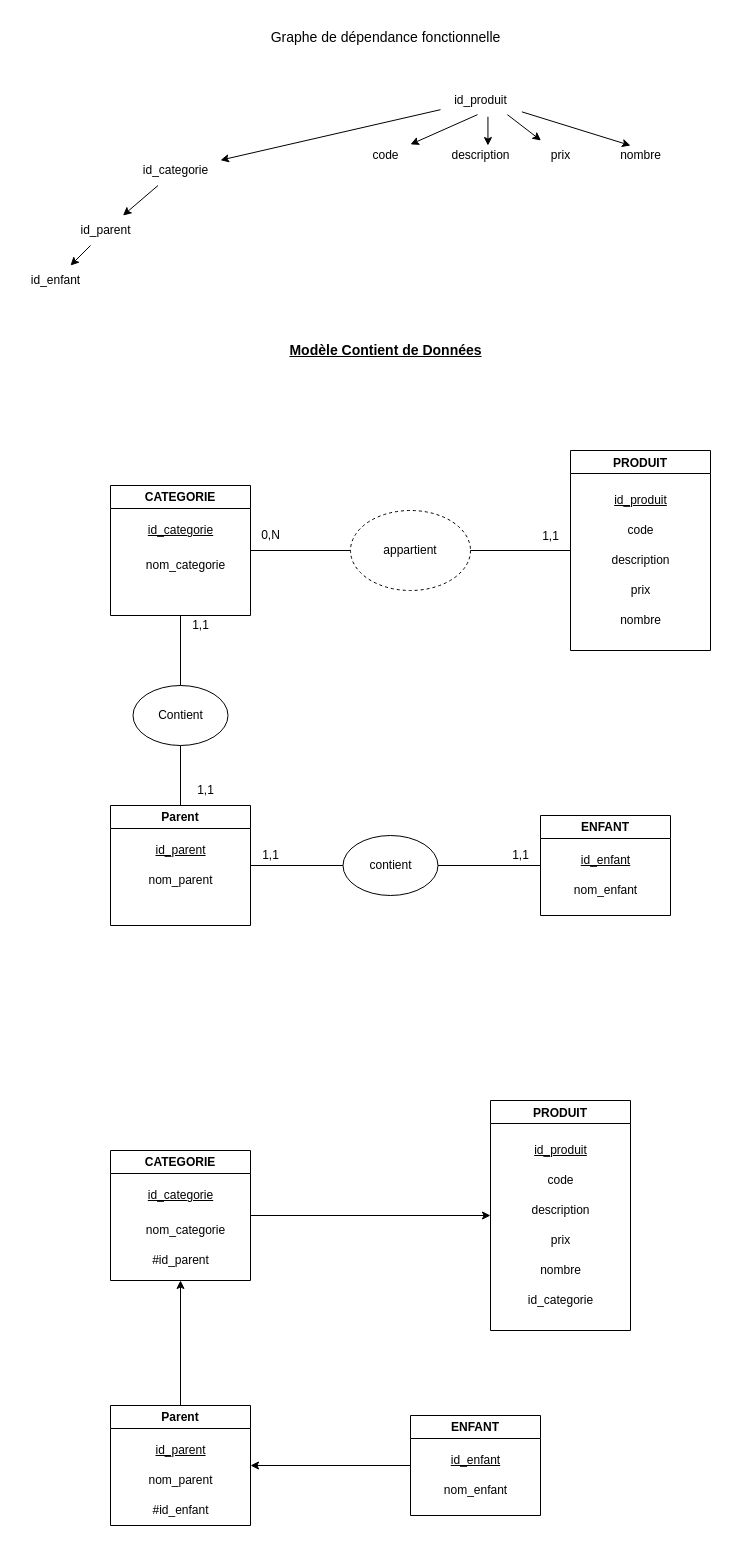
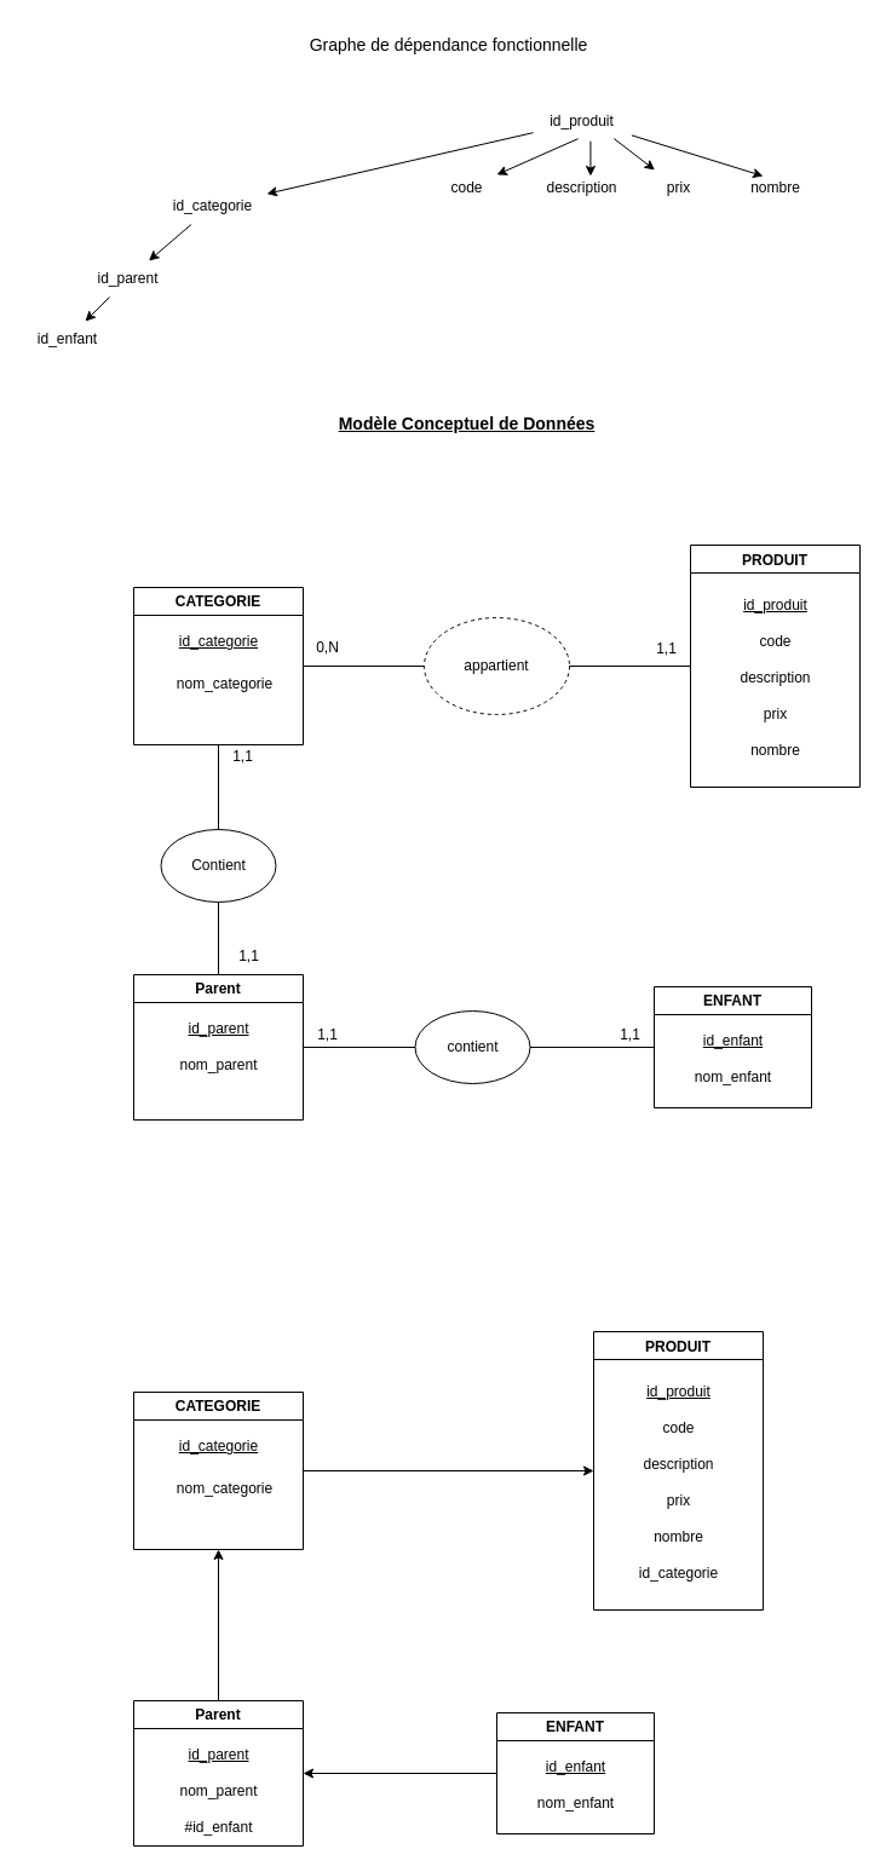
  <mxCell id="0" />
  <mxCell id="1" parent="0" />
- <mxCell id="2" value="&lt;span style=&quot;font-size: 14px;&quot;&gt;Graphe de dépendance fonctionnelle&lt;br&gt;&lt;br&gt;&lt;/span&gt;" style="text;html=1;align=center;verticalAlign=middle;resizable=0;points=[];autosize=1;strokeColor=none;fillColor=none;" vertex="1" parent="1"><mxGeometry x="260" y="20" width="250" height="50" as="geometry" /></mxCell>
- <mxCell id="3" value="&lt;b&gt;&lt;u&gt;Modèle Contient de Données&lt;/u&gt;&lt;/b&gt;" style="text;html=1;align=center;verticalAlign=middle;resizable=0;points=[];autosize=1;strokeColor=none;fillColor=none;fontSize=14;" vertex="1" parent="1"><mxGeometry x="265" y="335" width="240" height="30" as="geometry" /></mxCell>
+ <mxCell id="2" value="&lt;span style=&quot;font-size: 14px;&quot;&gt;Graphe de dépendance fonctionnelle&lt;br&gt;&lt;br&gt;&lt;/span&gt;" style="text;html=1;align=center;verticalAlign=middle;resizable=0;points=[];autosize=1;strokeColor=none;fillColor=none;" vertex="1" parent="1"><mxGeometry x="245" y="20" width="250" height="50" as="geometry" /></mxCell>
+ <mxCell id="3" value="&lt;b&gt;&lt;u&gt;Modèle Conceptuel de Données&lt;/u&gt;&lt;/b&gt;" style="text;html=1;align=center;verticalAlign=middle;resizable=0;points=[];autosize=1;strokeColor=none;fillColor=none;fontSize=14;" vertex="1" parent="1"><mxGeometry x="265" y="335" width="240" height="30" as="geometry" /></mxCell>
  <mxCell id="4" value="&lt;font style=&quot;font-size: 12px;&quot;&gt;PRODUIT&lt;/font&gt;" style="swimlane;whiteSpace=wrap;html=1;fontSize=14;" vertex="1" parent="1"><mxGeometry x="570" y="450" width="140" height="200" as="geometry" /></mxCell>
  <mxCell id="5" value="&lt;u&gt;id_produit&lt;/u&gt;" style="text;html=1;align=center;verticalAlign=middle;resizable=0;points=[];autosize=1;strokeColor=none;fillColor=none;fontSize=12;" vertex="1" parent="4"><mxGeometry x="30" y="35" width="80" height="30" as="geometry" /></mxCell>
  <mxCell id="6" value="code" style="text;html=1;align=center;verticalAlign=middle;resizable=0;points=[];autosize=1;strokeColor=none;fillColor=none;fontSize=12;" vertex="1" parent="4"><mxGeometry x="45" y="65" width="50" height="30" as="geometry" /></mxCell>
  <mxCell id="7" value="description" style="text;html=1;align=center;verticalAlign=middle;resizable=0;points=[];autosize=1;strokeColor=none;fillColor=none;fontSize=12;" vertex="1" parent="4"><mxGeometry x="30" y="95" width="80" height="30" as="geometry" /></mxCell>
  <mxCell id="8" value="prix" style="text;html=1;align=center;verticalAlign=middle;resizable=0;points=[];autosize=1;strokeColor=none;fillColor=none;fontSize=12;" vertex="1" parent="4"><mxGeometry x="50" y="125" width="40" height="30" as="geometry" /></mxCell>
  <mxCell id="9" value="nombre" style="text;html=1;align=center;verticalAlign=middle;resizable=0;points=[];autosize=1;strokeColor=none;fillColor=none;fontSize=12;" vertex="1" parent="4"><mxGeometry x="40" y="155" width="60" height="30" as="geometry" /></mxCell>
  <mxCell id="10" value="CATEGORIE" style="swimlane;whiteSpace=wrap;html=1;fontSize=12;" vertex="1" parent="1"><mxGeometry x="110" y="485" width="140" height="130" as="geometry" /></mxCell>
  <mxCell id="11" value="&lt;u&gt;id_categorie&lt;/u&gt;" style="text;html=1;align=center;verticalAlign=middle;resizable=0;points=[];autosize=1;strokeColor=none;fillColor=none;fontSize=12;" vertex="1" parent="10"><mxGeometry x="25" y="30" width="90" height="30" as="geometry" /></mxCell>
  <mxCell id="12" value="nom_categorie" style="text;html=1;align=center;verticalAlign=middle;resizable=0;points=[];autosize=1;strokeColor=none;fillColor=none;fontSize=12;" vertex="1" parent="10"><mxGeometry x="25" y="65" width="100" height="30" as="geometry" /></mxCell>
  <mxCell id="13" value="id_produit" style="text;html=1;align=center;verticalAlign=middle;resizable=0;points=[];autosize=1;strokeColor=none;fillColor=none;fontSize=12;" vertex="1" parent="1"><mxGeometry x="440" y="85" width="80" height="30" as="geometry" /></mxCell>
  <mxCell id="14" value="code" style="text;html=1;align=center;verticalAlign=middle;resizable=0;points=[];autosize=1;strokeColor=none;fillColor=none;fontSize=12;" vertex="1" parent="1"><mxGeometry x="360" y="140" width="50" height="30" as="geometry" /></mxCell>
  <mxCell id="15" value="description" style="text;html=1;align=center;verticalAlign=middle;resizable=0;points=[];autosize=1;strokeColor=none;fillColor=none;fontSize=12;" vertex="1" parent="1"><mxGeometry x="440" y="140" width="80" height="30" as="geometry" /></mxCell>
  <mxCell id="16" value="prix" style="text;html=1;align=center;verticalAlign=middle;resizable=0;points=[];autosize=1;strokeColor=none;fillColor=none;fontSize=12;" vertex="1" parent="1"><mxGeometry x="540" y="140" width="40" height="30" as="geometry" /></mxCell>
  <mxCell id="17" value="nombre" style="text;html=1;align=center;verticalAlign=middle;resizable=0;points=[];autosize=1;strokeColor=none;fillColor=none;fontSize=12;" vertex="1" parent="1"><mxGeometry x="610" y="140" width="60" height="30" as="geometry" /></mxCell>
  <mxCell id="18" value="id_categorie" style="text;html=1;align=center;verticalAlign=middle;resizable=0;points=[];autosize=1;strokeColor=none;fillColor=none;fontSize=12;" vertex="1" parent="1"><mxGeometry x="130" y="155" width="90" height="30" as="geometry" /></mxCell>
  <mxCell id="19" value="id_parent" style="text;html=1;align=center;verticalAlign=middle;resizable=0;points=[];autosize=1;strokeColor=none;fillColor=none;fontSize=12;" vertex="1" parent="1"><mxGeometry x="70" y="215" width="70" height="30" as="geometry" /></mxCell>
  <mxCell id="20" value="id_enfant" style="text;html=1;align=center;verticalAlign=middle;resizable=0;points=[];autosize=1;strokeColor=none;fillColor=none;fontSize=12;" vertex="1" parent="1"><mxGeometry x="20" y="265" width="70" height="30" as="geometry" /></mxCell>
  <mxCell id="21" value="" style="endArrow=classic;html=1;fontSize=12;exitX=0.463;exitY=0.972;exitDx=0;exitDy=0;exitPerimeter=0;" edge="1" parent="1" source="13" target="14"><mxGeometry width="50" height="50" relative="1" as="geometry"><mxPoint x="480" y="295" as="sourcePoint" /><mxPoint x="530" y="245" as="targetPoint" /></mxGeometry></mxCell>
  <mxCell id="22" value="" style="endArrow=classic;html=1;fontSize=12;exitX=0.593;exitY=1.041;exitDx=0;exitDy=0;exitPerimeter=0;entryX=0.593;entryY=0.167;entryDx=0;entryDy=0;entryPerimeter=0;" edge="1" parent="1" source="13" target="15"><mxGeometry width="50" height="50" relative="1" as="geometry"><mxPoint x="480" y="295" as="sourcePoint" /><mxPoint x="530" y="245" as="targetPoint" /></mxGeometry></mxCell>
  <mxCell id="23" value="" style="endArrow=classic;html=1;fontSize=12;exitX=0.836;exitY=0.972;exitDx=0;exitDy=0;exitPerimeter=0;" edge="1" parent="1" source="13" target="16"><mxGeometry width="50" height="50" relative="1" as="geometry"><mxPoint x="480" y="295" as="sourcePoint" /><mxPoint x="530" y="245" as="targetPoint" /></mxGeometry></mxCell>
  <mxCell id="24" value="" style="endArrow=classic;html=1;fontSize=12;exitX=1.018;exitY=0.879;exitDx=0;exitDy=0;exitPerimeter=0;" edge="1" parent="1" source="13"><mxGeometry width="50" height="50" relative="1" as="geometry"><mxPoint x="480" y="295" as="sourcePoint" /><mxPoint x="630" y="145" as="targetPoint" /></mxGeometry></mxCell>
  <mxCell id="25" value="" style="endArrow=classic;html=1;fontSize=12;" edge="1" parent="1" source="13" target="18"><mxGeometry width="50" height="50" relative="1" as="geometry"><mxPoint x="480" y="295" as="sourcePoint" /><mxPoint x="530" y="245" as="targetPoint" /></mxGeometry></mxCell>
  <mxCell id="26" value="" style="endArrow=classic;html=1;fontSize=12;" edge="1" parent="1" source="18" target="19"><mxGeometry width="50" height="50" relative="1" as="geometry"><mxPoint x="480" y="295" as="sourcePoint" /><mxPoint x="530" y="245" as="targetPoint" /></mxGeometry></mxCell>
  <mxCell id="27" value="" style="endArrow=classic;html=1;fontSize=12;" edge="1" parent="1" source="19" target="20"><mxGeometry width="50" height="50" relative="1" as="geometry"><mxPoint x="480" y="295" as="sourcePoint" /><mxPoint x="530" y="245" as="targetPoint" /></mxGeometry></mxCell>
  <mxCell id="28" value="appartient" style="ellipse;whiteSpace=wrap;html=1;fontSize=12;dashed=1;" vertex="1" parent="1"><mxGeometry x="350" y="510" width="120" height="80" as="geometry" /></mxCell>
  <mxCell id="29" value="Parent" style="swimlane;whiteSpace=wrap;html=1;fontSize=12;" vertex="1" parent="1"><mxGeometry x="110" y="805" width="140" height="120" as="geometry" /></mxCell>
  <mxCell id="30" value="nom_parent" style="text;html=1;align=center;verticalAlign=middle;resizable=0;points=[];autosize=1;strokeColor=none;fillColor=none;fontSize=12;" vertex="1" parent="29"><mxGeometry x="25" y="60" width="90" height="30" as="geometry" /></mxCell>
  <mxCell id="31" value="&lt;u&gt;id_parent&lt;/u&gt;" style="text;html=1;align=center;verticalAlign=middle;resizable=0;points=[];autosize=1;strokeColor=none;fillColor=none;fontSize=12;" vertex="1" parent="29"><mxGeometry x="35" y="30" width="70" height="30" as="geometry" /></mxCell>
  <mxCell id="32" value="Contient" style="ellipse;whiteSpace=wrap;html=1;fontSize=12;" vertex="1" parent="1"><mxGeometry x="132.5" y="685" width="95" height="60" as="geometry" /></mxCell>
  <mxCell id="33" value="ENFANT" style="swimlane;whiteSpace=wrap;html=1;fontSize=12;" vertex="1" parent="1"><mxGeometry x="540" y="815" width="130" height="100" as="geometry" /></mxCell>
  <mxCell id="34" value="&lt;u&gt;id_enfant&lt;/u&gt;" style="text;html=1;align=center;verticalAlign=middle;resizable=0;points=[];autosize=1;strokeColor=none;fillColor=none;fontSize=12;" vertex="1" parent="33"><mxGeometry x="30" y="30" width="70" height="30" as="geometry" /></mxCell>
  <mxCell id="35" value="nom_enfant" style="text;html=1;align=center;verticalAlign=middle;resizable=0;points=[];autosize=1;strokeColor=none;fillColor=none;fontSize=12;" vertex="1" parent="33"><mxGeometry x="20" y="60" width="90" height="30" as="geometry" /></mxCell>
  <mxCell id="36" value="contient" style="ellipse;whiteSpace=wrap;html=1;fontSize=12;" vertex="1" parent="1"><mxGeometry x="342.5" y="835" width="95" height="60" as="geometry" /></mxCell>
  <mxCell id="37" value="" style="endArrow=none;html=1;fontSize=12;entryX=0.5;entryY=1;entryDx=0;entryDy=0;exitX=0.5;exitY=0;exitDx=0;exitDy=0;" edge="1" parent="1" source="32" target="10"><mxGeometry width="50" height="50" relative="1" as="geometry"><mxPoint x="480" y="1015" as="sourcePoint" /><mxPoint x="530" y="965" as="targetPoint" /></mxGeometry></mxCell>
  <mxCell id="38" value="" style="endArrow=none;html=1;fontSize=12;entryX=0.5;entryY=1;entryDx=0;entryDy=0;exitX=0.5;exitY=0;exitDx=0;exitDy=0;" edge="1" parent="1" source="29" target="32"><mxGeometry width="50" height="50" relative="1" as="geometry"><mxPoint x="480" y="1015" as="sourcePoint" /><mxPoint x="530" y="965" as="targetPoint" /></mxGeometry></mxCell>
  <mxCell id="39" value="" style="endArrow=none;html=1;fontSize=12;entryX=0;entryY=0.5;entryDx=0;entryDy=0;exitX=1;exitY=0.5;exitDx=0;exitDy=0;" edge="1" parent="1" source="36" target="33"><mxGeometry width="50" height="50" relative="1" as="geometry"><mxPoint x="480" y="1015" as="sourcePoint" /><mxPoint x="530" y="965" as="targetPoint" /></mxGeometry></mxCell>
  <mxCell id="40" value="" style="endArrow=none;html=1;fontSize=12;entryX=1;entryY=0.5;entryDx=0;entryDy=0;exitX=0;exitY=0.5;exitDx=0;exitDy=0;" edge="1" parent="1" source="36" target="29"><mxGeometry width="50" height="50" relative="1" as="geometry"><mxPoint x="480" y="1015" as="sourcePoint" /><mxPoint x="530" y="965" as="targetPoint" /></mxGeometry></mxCell>
  <mxCell id="41" value="" style="endArrow=none;html=1;fontSize=12;exitX=1;exitY=0.5;exitDx=0;exitDy=0;entryX=0;entryY=0.5;entryDx=0;entryDy=0;" edge="1" parent="1" source="10" target="28"><mxGeometry width="50" height="50" relative="1" as="geometry"><mxPoint x="300" y="835" as="sourcePoint" /><mxPoint x="350" y="785" as="targetPoint" /></mxGeometry></mxCell>
  <mxCell id="42" value="" style="endArrow=none;html=1;fontSize=12;exitX=1;exitY=0.5;exitDx=0;exitDy=0;entryX=0;entryY=0.5;entryDx=0;entryDy=0;" edge="1" parent="1" source="28" target="4"><mxGeometry width="50" height="50" relative="1" as="geometry"><mxPoint x="480" y="915" as="sourcePoint" /><mxPoint x="530" y="800" as="targetPoint" /></mxGeometry></mxCell>
  <mxCell id="43" value="&lt;font style=&quot;font-size: 12px;&quot;&gt;PRODUIT&lt;/font&gt;" style="swimlane;whiteSpace=wrap;html=1;fontSize=14;" vertex="1" parent="1"><mxGeometry x="490" y="1100" width="140" height="230" as="geometry" /></mxCell>
  <mxCell id="44" value="&lt;u&gt;id_produit&lt;/u&gt;" style="text;html=1;align=center;verticalAlign=middle;resizable=0;points=[];autosize=1;strokeColor=none;fillColor=none;fontSize=12;" vertex="1" parent="43"><mxGeometry x="30" y="35" width="80" height="30" as="geometry" /></mxCell>
  <mxCell id="45" value="code" style="text;html=1;align=center;verticalAlign=middle;resizable=0;points=[];autosize=1;strokeColor=none;fillColor=none;fontSize=12;" vertex="1" parent="43"><mxGeometry x="45" y="65" width="50" height="30" as="geometry" /></mxCell>
  <mxCell id="46" value="description" style="text;html=1;align=center;verticalAlign=middle;resizable=0;points=[];autosize=1;strokeColor=none;fillColor=none;fontSize=12;" vertex="1" parent="43"><mxGeometry x="30" y="95" width="80" height="30" as="geometry" /></mxCell>
  <mxCell id="47" value="prix" style="text;html=1;align=center;verticalAlign=middle;resizable=0;points=[];autosize=1;strokeColor=none;fillColor=none;fontSize=12;" vertex="1" parent="43"><mxGeometry x="50" y="125" width="40" height="30" as="geometry" /></mxCell>
  <mxCell id="48" value="nombre" style="text;html=1;align=center;verticalAlign=middle;resizable=0;points=[];autosize=1;strokeColor=none;fillColor=none;fontSize=12;" vertex="1" parent="43"><mxGeometry x="40" y="155" width="60" height="30" as="geometry" /></mxCell>
  <mxCell id="49" value="id_categorie" style="text;html=1;align=center;verticalAlign=middle;resizable=0;points=[];autosize=1;strokeColor=none;fillColor=none;fontSize=12;" vertex="1" parent="43"><mxGeometry x="25" y="185" width="90" height="30" as="geometry" /></mxCell>
  <mxCell id="50" value="CATEGORIE" style="swimlane;whiteSpace=wrap;html=1;fontSize=12;" vertex="1" parent="1"><mxGeometry x="110" y="1150" width="140" height="130" as="geometry" /></mxCell>
  <mxCell id="51" value="&lt;u&gt;id_categorie&lt;/u&gt;" style="text;html=1;align=center;verticalAlign=middle;resizable=0;points=[];autosize=1;strokeColor=none;fillColor=none;fontSize=12;" vertex="1" parent="50"><mxGeometry x="25" y="30" width="90" height="30" as="geometry" /></mxCell>
  <mxCell id="52" value="nom_categorie" style="text;html=1;align=center;verticalAlign=middle;resizable=0;points=[];autosize=1;strokeColor=none;fillColor=none;fontSize=12;" vertex="1" parent="50"><mxGeometry x="25" y="65" width="100" height="30" as="geometry" /></mxCell>
- <mxCell id="53" value="#id_parent" style="text;html=1;align=center;verticalAlign=middle;resizable=0;points=[];autosize=1;strokeColor=none;fillColor=none;fontSize=12;" vertex="1" parent="50"><mxGeometry x="30" y="95" width="80" height="30" as="geometry" /></mxCell>
  <mxCell id="54" value="Parent" style="swimlane;whiteSpace=wrap;html=1;fontSize=12;" vertex="1" parent="1"><mxGeometry x="110" y="1405" width="140" height="120" as="geometry" /></mxCell>
  <mxCell id="55" value="nom_parent" style="text;html=1;align=center;verticalAlign=middle;resizable=0;points=[];autosize=1;strokeColor=none;fillColor=none;fontSize=12;" vertex="1" parent="54"><mxGeometry x="25" y="60" width="90" height="30" as="geometry" /></mxCell>
  <mxCell id="56" value="&lt;u&gt;id_parent&lt;/u&gt;" style="text;html=1;align=center;verticalAlign=middle;resizable=0;points=[];autosize=1;strokeColor=none;fillColor=none;fontSize=12;" vertex="1" parent="54"><mxGeometry x="35" y="30" width="70" height="30" as="geometry" /></mxCell>
  <mxCell id="57" value="#id_enfant" style="text;html=1;align=center;verticalAlign=middle;resizable=0;points=[];autosize=1;strokeColor=none;fillColor=none;fontSize=12;" vertex="1" parent="54"><mxGeometry x="30" y="90" width="80" height="30" as="geometry" /></mxCell>
  <mxCell id="58" value="ENFANT" style="swimlane;whiteSpace=wrap;html=1;fontSize=12;" vertex="1" parent="1"><mxGeometry x="410" y="1415" width="130" height="100" as="geometry" /></mxCell>
  <mxCell id="59" value="&lt;u&gt;id_enfant&lt;/u&gt;" style="text;html=1;align=center;verticalAlign=middle;resizable=0;points=[];autosize=1;strokeColor=none;fillColor=none;fontSize=12;" vertex="1" parent="58"><mxGeometry x="30" y="30" width="70" height="30" as="geometry" /></mxCell>
  <mxCell id="60" value="nom_enfant" style="text;html=1;align=center;verticalAlign=middle;resizable=0;points=[];autosize=1;strokeColor=none;fillColor=none;fontSize=12;" vertex="1" parent="58"><mxGeometry x="20" y="60" width="90" height="30" as="geometry" /></mxCell>
  <mxCell id="61" value="&lt;font style=&quot;font-size: 12px;&quot;&gt;1,1&lt;/font&gt;" style="text;html=1;align=center;verticalAlign=middle;resizable=0;points=[];autosize=1;strokeColor=none;fillColor=none;fontSize=14;" vertex="1" parent="1"><mxGeometry x="530" y="520" width="40" height="30" as="geometry" /></mxCell>
  <mxCell id="62" value="0,N" style="text;html=1;align=center;verticalAlign=middle;resizable=0;points=[];autosize=1;strokeColor=none;fillColor=none;fontSize=12;" vertex="1" parent="1"><mxGeometry x="250" y="520" width="40" height="30" as="geometry" /></mxCell>
  <mxCell id="63" value="1,1" style="text;html=1;align=center;verticalAlign=middle;resizable=0;points=[];autosize=1;strokeColor=none;fillColor=none;fontSize=12;" vertex="1" parent="1"><mxGeometry x="180" y="610" width="40" height="30" as="geometry" /></mxCell>
  <mxCell id="64" value="1,1" style="text;html=1;align=center;verticalAlign=middle;resizable=0;points=[];autosize=1;strokeColor=none;fillColor=none;fontSize=12;" vertex="1" parent="1"><mxGeometry x="185" y="775" width="40" height="30" as="geometry" /></mxCell>
  <mxCell id="65" value="1,1" style="text;html=1;align=center;verticalAlign=middle;resizable=0;points=[];autosize=1;strokeColor=none;fillColor=none;fontSize=12;" vertex="1" parent="1"><mxGeometry x="250" y="840" width="40" height="30" as="geometry" /></mxCell>
  <mxCell id="66" value="1,1" style="text;html=1;align=center;verticalAlign=middle;resizable=0;points=[];autosize=1;strokeColor=none;fillColor=none;fontSize=12;" vertex="1" parent="1"><mxGeometry x="500" y="840" width="40" height="30" as="geometry" /></mxCell>
  <mxCell id="67" value="" style="endArrow=classic;html=1;fontSize=12;entryX=0.5;entryY=1;entryDx=0;entryDy=0;" edge="1" parent="1" source="54" target="50"><mxGeometry width="50" height="50" relative="1" as="geometry"><mxPoint x="470" y="1415" as="sourcePoint" /><mxPoint x="520" y="1365" as="targetPoint" /></mxGeometry></mxCell>
  <mxCell id="68" value="" style="endArrow=classic;html=1;fontSize=12;exitX=0;exitY=0.5;exitDx=0;exitDy=0;entryX=1;entryY=0.5;entryDx=0;entryDy=0;" edge="1" parent="1" source="58" target="54"><mxGeometry width="50" height="50" relative="1" as="geometry"><mxPoint x="470" y="1415" as="sourcePoint" /><mxPoint x="520" y="1365" as="targetPoint" /></mxGeometry></mxCell>
  <mxCell id="69" value="" style="endArrow=classic;html=1;fontSize=12;exitX=1;exitY=0.5;exitDx=0;exitDy=0;entryX=0;entryY=0.5;entryDx=0;entryDy=0;" edge="1" parent="1" source="50" target="43"><mxGeometry width="50" height="50" relative="1" as="geometry"><mxPoint x="360" y="1225" as="sourcePoint" /><mxPoint x="410" y="1175" as="targetPoint" /></mxGeometry></mxCell>
